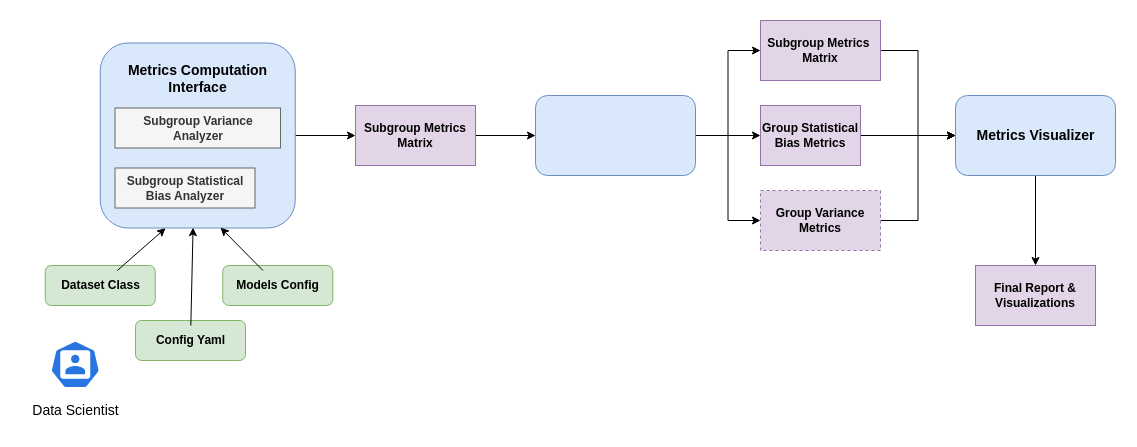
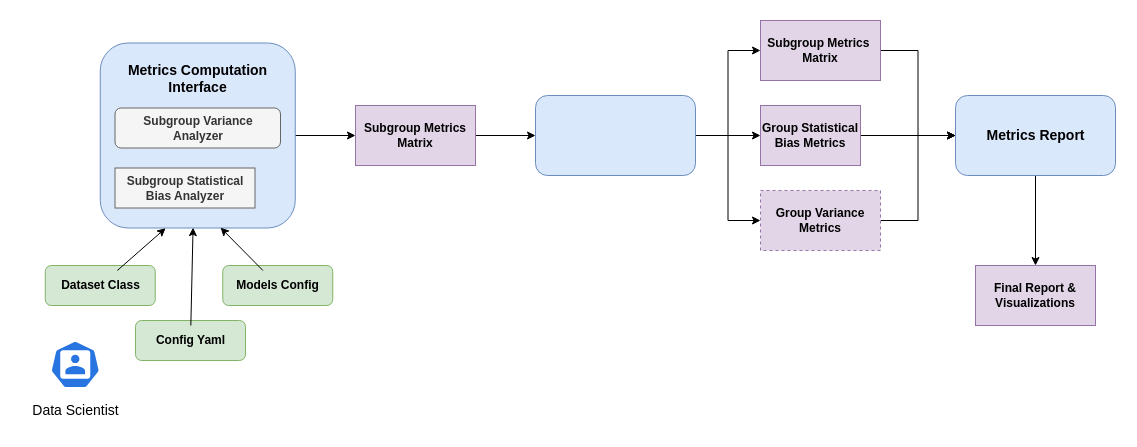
  <mxCell id="0" />
  <mxCell id="1" parent="0" />
  <mxCell id="2" value="" style="rounded=1;whiteSpace=wrap;html=1;fillColor=#d5e8d4;strokeColor=#82b366;" parent="1" vertex="1"><mxGeometry x="44.75" y="265" width="110" height="40" as="geometry" /></mxCell>
  <mxCell id="3" style="edgeStyle=orthogonalEdgeStyle;rounded=0;orthogonalLoop=1;jettySize=auto;html=1;entryX=0;entryY=0.5;entryDx=0;entryDy=0;fontSize=13;" parent="1" source="4" target="8" edge="1"><mxGeometry relative="1" as="geometry" /></mxCell>
  <mxCell id="4" value="" style="rounded=1;whiteSpace=wrap;html=1;fillColor=#dae8fc;strokeColor=#6c8ebf;" parent="1" vertex="1"><mxGeometry x="99.75" y="42.5" width="195" height="185" as="geometry" /></mxCell>
  <mxCell id="5" value="&lt;div&gt;&lt;b&gt;Subgroup Statistical &lt;br&gt;&lt;/b&gt;&lt;/div&gt;&lt;div&gt;&lt;b&gt;Bias Analyzer&lt;/b&gt;&lt;/div&gt;" style="rounded=0;whiteSpace=wrap;html=1;fillColor=#f5f5f5;fontColor=#333333;strokeColor=#666666;" parent="1" vertex="1"><mxGeometry x="114.5" y="167.5" width="140" height="40" as="geometry" /></mxCell>
- <mxCell id="6" value="&lt;div&gt;&lt;b&gt;Subgroup Variance &lt;br&gt;&lt;/b&gt;&lt;/div&gt;&lt;div&gt;&lt;b&gt;Analyzer&lt;/b&gt;&lt;/div&gt;" style="rounded=0;whiteSpace=wrap;html=1;fillColor=#f5f5f5;fontColor=#333333;strokeColor=#666666;" parent="1" vertex="1"><mxGeometry x="114.5" y="107.5" width="165.5" height="40" as="geometry" /></mxCell>
+ <mxCell id="6" value="&lt;div&gt;&lt;b&gt;Subgroup Variance &lt;br&gt;&lt;/b&gt;&lt;/div&gt;&lt;div&gt;&lt;b&gt;Analyzer&lt;/b&gt;&lt;/div&gt;" style="whiteSpace=wrap;html=1;fillColor=#f5f5f5;fontColor=#333333;strokeColor=#666666;rounded=1;" parent="1" vertex="1"><mxGeometry x="114.5" y="107.5" width="165.5" height="40" as="geometry" /></mxCell>
  <mxCell id="7" style="edgeStyle=orthogonalEdgeStyle;rounded=0;orthogonalLoop=1;jettySize=auto;html=1;entryX=0;entryY=0.5;entryDx=0;entryDy=0;fontSize=13;" parent="1" source="8" target="12" edge="1"><mxGeometry relative="1" as="geometry" /></mxCell>
  <mxCell id="8" value="&lt;b&gt;Subgroup Metrics Matrix&lt;/b&gt;" style="rounded=0;whiteSpace=wrap;html=1;fillColor=#e1d5e7;strokeColor=#9673a6;" parent="1" vertex="1"><mxGeometry x="355" y="105" width="120" height="60" as="geometry" /></mxCell>
  <mxCell id="9" style="edgeStyle=orthogonalEdgeStyle;rounded=0;orthogonalLoop=1;jettySize=auto;html=1;entryX=0;entryY=0.5;entryDx=0;entryDy=0;fontSize=14;" parent="1" source="12" target="16" edge="1"><mxGeometry relative="1" as="geometry" /></mxCell>
  <mxCell id="10" style="edgeStyle=orthogonalEdgeStyle;rounded=0;orthogonalLoop=1;jettySize=auto;html=1;entryX=0;entryY=0.5;entryDx=0;entryDy=0;fontSize=14;" parent="1" source="12" target="14" edge="1"><mxGeometry relative="1" as="geometry" /></mxCell>
  <mxCell id="11" style="edgeStyle=orthogonalEdgeStyle;rounded=0;orthogonalLoop=1;jettySize=auto;html=1;entryX=0;entryY=0.5;entryDx=0;entryDy=0;fontSize=14;" parent="1" source="12" target="18" edge="1"><mxGeometry relative="1" as="geometry" /></mxCell>
  <mxCell id="12" value="" style="rounded=1;whiteSpace=wrap;html=1;fillColor=#dae8fc;strokeColor=#6c8ebf;" parent="1" vertex="1"><mxGeometry x="535" y="95" width="160" height="80" as="geometry" /></mxCell>
  <mxCell id="13" style="edgeStyle=orthogonalEdgeStyle;rounded=0;orthogonalLoop=1;jettySize=auto;html=1;entryX=0;entryY=0.5;entryDx=0;entryDy=0;fontSize=14;" parent="1" source="14" target="29" edge="1"><mxGeometry relative="1" as="geometry" /></mxCell>
  <mxCell id="14" value="&lt;b&gt;Subgroup Metrics&amp;nbsp; Matrix&lt;/b&gt;" style="rounded=0;whiteSpace=wrap;html=1;fillColor=#e1d5e7;strokeColor=#9673a6;" parent="1" vertex="1"><mxGeometry x="760" y="20" width="120" height="60" as="geometry" /></mxCell>
  <mxCell id="15" style="edgeStyle=orthogonalEdgeStyle;rounded=0;orthogonalLoop=1;jettySize=auto;html=1;entryX=0;entryY=0.5;entryDx=0;entryDy=0;fontSize=14;" parent="1" source="16" target="29" edge="1"><mxGeometry relative="1" as="geometry" /></mxCell>
  <mxCell id="16" value="&lt;b&gt;Group&lt;/b&gt; &lt;b&gt;Statistical&lt;/b&gt; &lt;b&gt;Bias Metrics&lt;/b&gt;" style="rounded=0;whiteSpace=wrap;html=1;fillColor=#e1d5e7;strokeColor=#9673a6;" parent="1" vertex="1"><mxGeometry x="760" y="105" width="100" height="60" as="geometry" /></mxCell>
  <mxCell id="17" style="edgeStyle=orthogonalEdgeStyle;rounded=0;orthogonalLoop=1;jettySize=auto;html=1;entryX=0;entryY=0.5;entryDx=0;entryDy=0;fontSize=14;" parent="1" source="18" target="29" edge="1"><mxGeometry relative="1" as="geometry" /></mxCell>
  <mxCell id="18" value="&lt;b&gt;Group&lt;/b&gt; &lt;b&gt;Variance Metrics&lt;/b&gt;" style="rounded=0;whiteSpace=wrap;html=1;fillColor=#e1d5e7;strokeColor=#9673a6;dashed=1;" parent="1" vertex="1"><mxGeometry x="760" y="190" width="120" height="60" as="geometry" /></mxCell>
  <mxCell id="19" style="edgeStyle=none;rounded=0;orthogonalLoop=1;jettySize=auto;html=1;entryX=0.335;entryY=1.001;entryDx=0;entryDy=0;entryPerimeter=0;fontSize=14;" parent="1" source="20" target="4" edge="1"><mxGeometry relative="1" as="geometry" /></mxCell>
  <mxCell id="20" value="&lt;b&gt;&lt;font style=&quot;font-size: 12px;&quot;&gt;Dataset Class&lt;/font&gt;&lt;/b&gt;" style="text;html=1;align=center;verticalAlign=middle;resizable=0;points=[];autosize=1;strokeColor=none;fillColor=none;fontSize=7;" parent="1" vertex="1"><mxGeometry x="49.75" y="270" width="100" height="30" as="geometry" /></mxCell>
  <mxCell id="21" value="" style="rounded=1;whiteSpace=wrap;html=1;fillColor=#d5e8d4;strokeColor=#82b366;" parent="1" vertex="1"><mxGeometry x="135" y="320" width="110" height="40" as="geometry" /></mxCell>
  <mxCell id="22" style="edgeStyle=none;rounded=0;orthogonalLoop=1;jettySize=auto;html=1;entryX=0.476;entryY=0.998;entryDx=0;entryDy=0;entryPerimeter=0;fontSize=14;" parent="1" source="23" target="4" edge="1"><mxGeometry relative="1" as="geometry" /></mxCell>
  <mxCell id="23" value="&lt;b&gt;&lt;font style=&quot;font-size: 12px;&quot;&gt;Config Yaml&lt;/font&gt;&lt;/b&gt;" style="text;html=1;align=center;verticalAlign=middle;resizable=0;points=[];autosize=1;strokeColor=none;fillColor=none;fontSize=7;" parent="1" vertex="1"><mxGeometry x="145" y="325" width="90" height="30" as="geometry" /></mxCell>
  <mxCell id="24" value="" style="rounded=1;whiteSpace=wrap;html=1;fillColor=#d5e8d4;strokeColor=#82b366;" parent="1" vertex="1"><mxGeometry x="222.25" y="265" width="110" height="40" as="geometry" /></mxCell>
  <mxCell id="25" style="edgeStyle=none;rounded=0;orthogonalLoop=1;jettySize=auto;html=1;entryX=0.617;entryY=0.998;entryDx=0;entryDy=0;entryPerimeter=0;fontSize=14;" parent="1" source="26" target="4" edge="1"><mxGeometry relative="1" as="geometry" /></mxCell>
  <mxCell id="26" value="&lt;b&gt;&lt;font style=&quot;font-size: 12px;&quot;&gt;Models Config&lt;/font&gt;&lt;/b&gt;" style="text;html=1;align=center;verticalAlign=middle;resizable=1;points=[];autosize=1;strokeColor=none;fillColor=none;fontSize=7;movable=1;rotatable=1;deletable=1;editable=1;connectable=1;" parent="1" vertex="1"><mxGeometry x="222.25" y="270" width="110" height="30" as="geometry" /></mxCell>
  <mxCell id="27" value="&lt;font style=&quot;font-size: 14px;&quot;&gt;&lt;b&gt;Metrics Computation&lt;br&gt;Interface&lt;/b&gt;&lt;/font&gt;" style="text;html=1;align=center;verticalAlign=middle;resizable=0;points=[];autosize=1;strokeColor=none;fillColor=none;fontSize=12;" parent="1" vertex="1"><mxGeometry x="117.25" y="52.5" width="160" height="50" as="geometry" /></mxCell>
  <mxCell id="28" style="edgeStyle=none;rounded=0;orthogonalLoop=1;jettySize=auto;html=1;entryX=0.5;entryY=0;entryDx=0;entryDy=0;fontSize=14;" parent="1" source="29" target="33" edge="1"><mxGeometry relative="1" as="geometry" /></mxCell>
  <mxCell id="29" value="" style="rounded=1;whiteSpace=wrap;html=1;fillColor=#dae8fc;strokeColor=#6c8ebf;" parent="1" vertex="1"><mxGeometry x="955" y="95" width="160" height="80" as="geometry" /></mxCell>
- <mxCell id="30" value="&lt;b&gt;Metrics Visualizer&lt;/b&gt;" style="text;html=1;align=center;verticalAlign=middle;resizable=0;points=[];autosize=1;strokeColor=none;fillColor=none;fontSize=14;" parent="1" vertex="1"><mxGeometry x="965" y="120" width="140" height="30" as="geometry" /></mxCell>
+ <mxCell id="30" value="&lt;b&gt;Metrics Report&lt;/b&gt;" style="text;html=1;align=center;verticalAlign=middle;resizable=0;points=[];autosize=1;strokeColor=none;fillColor=none;fontSize=14;" parent="1" vertex="1"><mxGeometry x="965" y="120" width="140" height="30" as="geometry" /></mxCell>
  <mxCell id="31" value="" style="sketch=0;html=1;dashed=0;whitespace=wrap;fillColor=#2875E2;strokeColor=#ffffff;points=[[0.005,0.63,0],[0.1,0.2,0],[0.9,0.2,0],[0.5,0,0],[0.995,0.63,0],[0.72,0.99,0],[0.5,1,0],[0.28,0.99,0]];verticalLabelPosition=bottom;align=center;verticalAlign=top;shape=mxgraph.kubernetes.icon;prIcon=user;rounded=0;fontSize=14;" parent="1" vertex="1"><mxGeometry x="49.75" y="340" width="50" height="48" as="geometry" /></mxCell>
  <mxCell id="32" value="Data Scientist" style="text;html=1;align=center;verticalAlign=middle;resizable=0;points=[];autosize=1;strokeColor=none;fillColor=none;fontSize=14;" parent="1" vertex="1"><mxGeometry x="20" y="395" width="110" height="30" as="geometry" /></mxCell>
  <mxCell id="33" value="&lt;b&gt;Final Report&lt;/b&gt; &lt;b&gt;&amp;amp;&lt;/b&gt;&lt;br&gt;&lt;b&gt;Visualizations&lt;/b&gt;" style="rounded=0;whiteSpace=wrap;html=1;fillColor=#e1d5e7;strokeColor=#9673a6;" parent="1" vertex="1"><mxGeometry x="975" y="265" width="120" height="60" as="geometry" /></mxCell>
